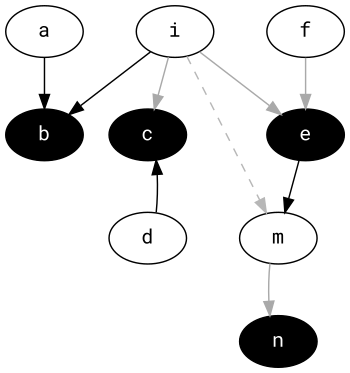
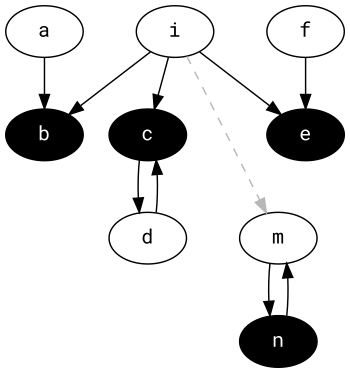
  strict digraph {
    fontname="Roboto Mono"
    node [fillcolor="#ffffff" fontname="Roboto Mono" style=filled]
    edge [color="#000000" dir=forward fontname="Roboto Mono"]
    b [fillcolor="#000000" fontcolor="#ffffff"]
    a
    c [fillcolor="#000000" fontcolor="#ffffff"]
    d
    e [fillcolor="#000000" fontcolor="#ffffff"]
    f
    n [fillcolor="#000000" fontcolor="#ffffff"]
    m
    i
    a -> b
+   c -> d
    d -> c
-   f -> e [color="#A9A9A9"]
-   e -> m
-   m -> n [color="#A9A9A9"]
+   f -> e
+   n -> m
+   m -> n
    i -> b
-   i -> c [color="#A9A9A9"]
-   i -> e [color="#A9A9A9"]
+   i -> c
+   i -> e
    i -> m [color="#b7b7b7" style=dashed]
  }
